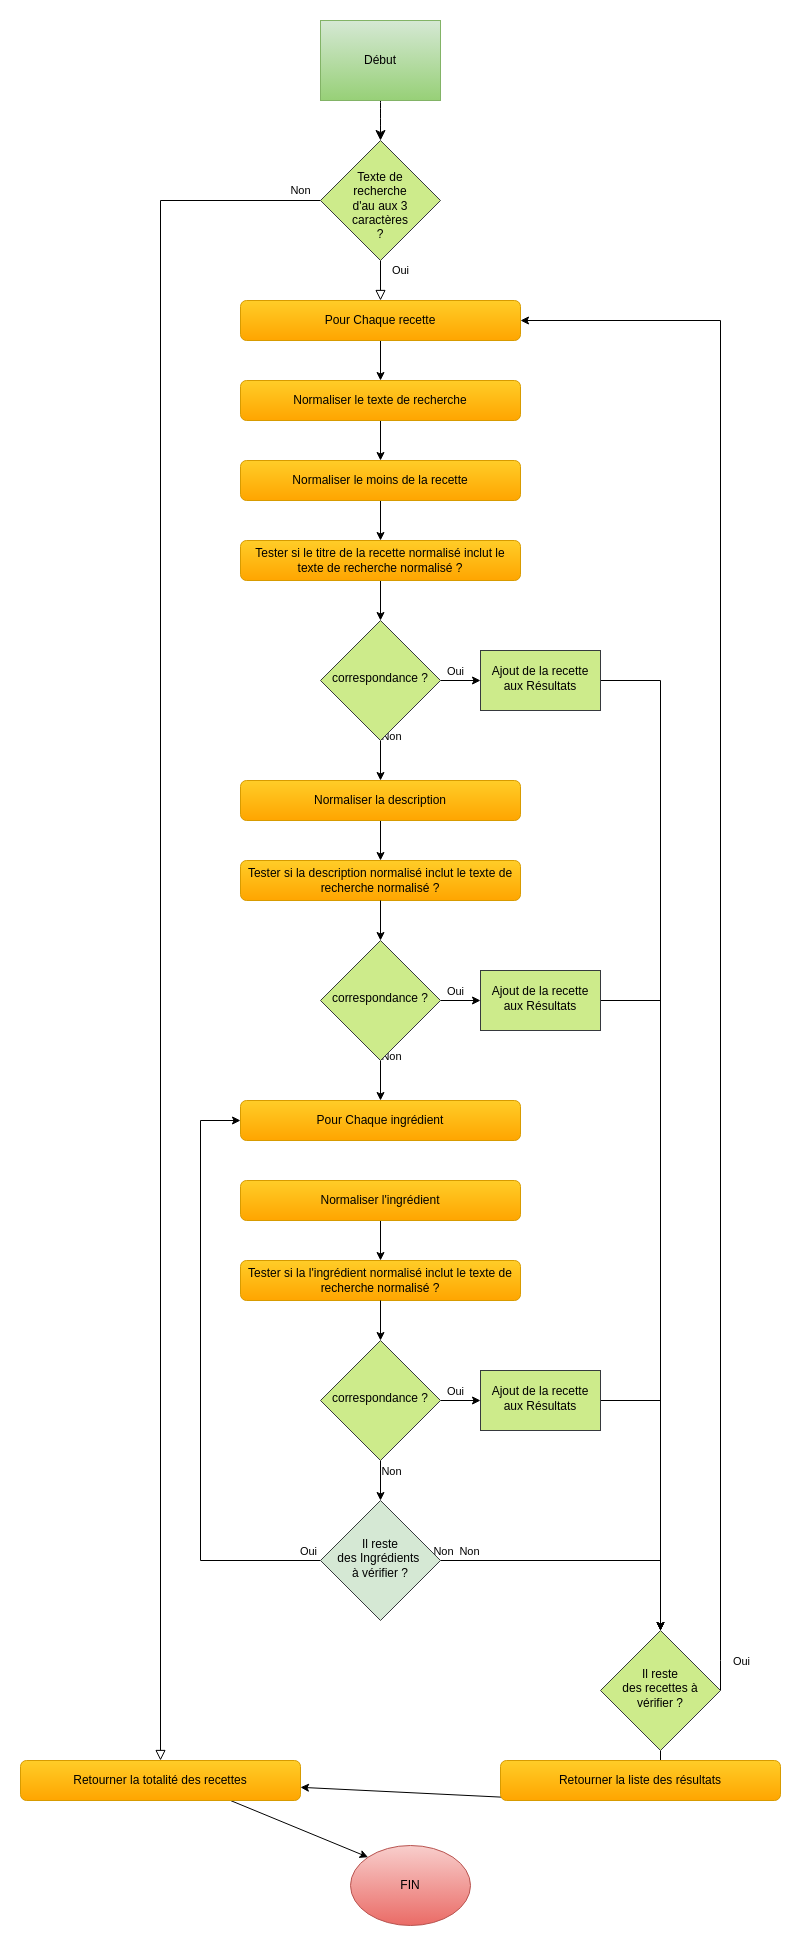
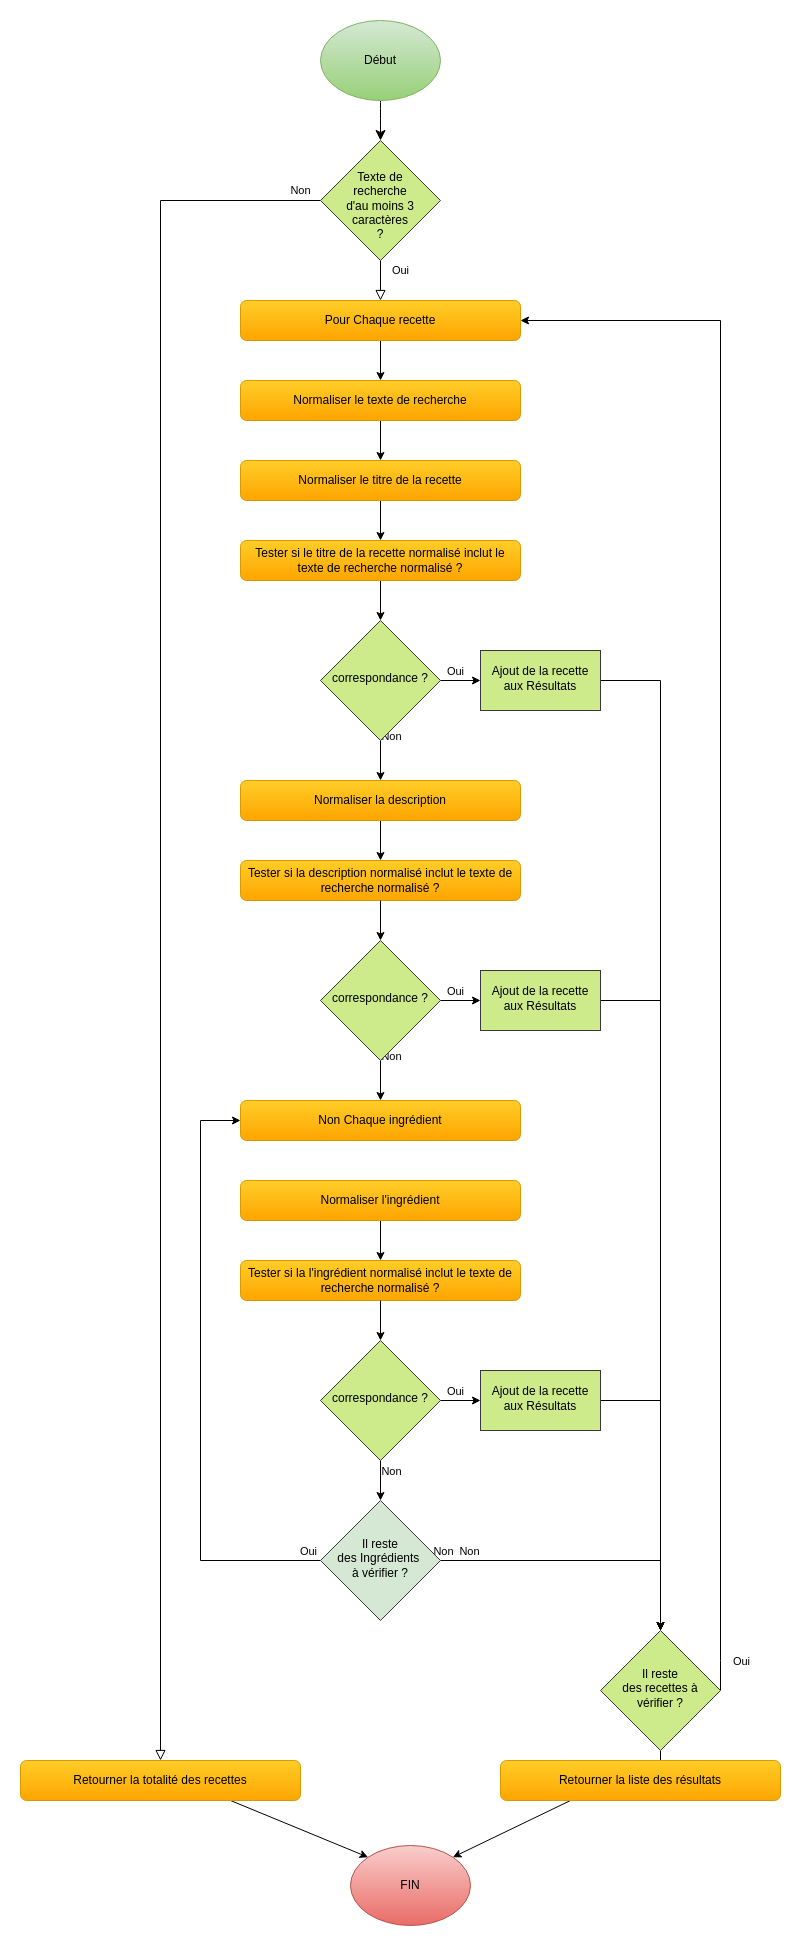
  <mxCell id="0" />
  <mxCell id="1" parent="0" />
  <mxCell id="2" value="Oui" style="rounded=0;html=1;jettySize=auto;orthogonalLoop=1;fontSize=11;endArrow=block;endFill=0;endSize=8;strokeWidth=1;shadow=0;labelBackgroundColor=none;edgeStyle=orthogonalEdgeStyle;entryX=0.5;entryY=0;entryDx=0;entryDy=0;" parent="1" source="4" target="6" edge="1"><mxGeometry x="-0.5" y="20" relative="1" as="geometry"><mxPoint as="offset" /><mxPoint x="380" y="350" as="targetPoint" /></mxGeometry></mxCell>
  <mxCell id="3" value="Non" style="edgeStyle=orthogonalEdgeStyle;rounded=0;html=1;jettySize=auto;orthogonalLoop=1;fontSize=11;endArrow=block;endFill=0;endSize=8;strokeWidth=1;shadow=0;labelBackgroundColor=none;exitX=0;exitY=0.5;exitDx=0;exitDy=0;entryX=0.5;entryY=0;entryDx=0;entryDy=0;" parent="1" source="4" target="60" edge="1"><mxGeometry x="-0.977" y="-10" relative="1" as="geometry"><mxPoint as="offset" /><mxPoint x="440" y="250" as="sourcePoint" /><mxPoint x="120" y="1741" as="targetPoint" /><Array as="points"><mxPoint x="160" y="200" /></Array></mxGeometry></mxCell>
- <mxCell id="4" value="&lt;div&gt;&lt;br&gt;&lt;/div&gt;&lt;div&gt;Texte de&lt;/div&gt;recherche&lt;br&gt;d'au aux 3 &lt;br&gt;caractères &lt;br&gt;?" style="rhombus;whiteSpace=wrap;html=1;shadow=0;fontFamily=Helvetica;fontSize=12;align=center;strokeWidth=1;spacing=6;spacingTop=-4;fillColor=#cdeb8b;strokeColor=#36393d;" parent="1" vertex="1"><mxGeometry x="320" y="140" width="120" height="120" as="geometry" /></mxCell>
+ <mxCell id="4" value="&lt;div&gt;&lt;br&gt;&lt;/div&gt;&lt;div&gt;Texte de&lt;/div&gt;recherche&lt;br&gt;d'au moins 3 &lt;br&gt;caractères &lt;br&gt;?" style="rhombus;whiteSpace=wrap;html=1;shadow=0;fontFamily=Helvetica;fontSize=12;align=center;strokeWidth=1;spacing=6;spacingTop=-4;fillColor=#cdeb8b;strokeColor=#36393d;" parent="1" vertex="1"><mxGeometry x="320" y="140" width="120" height="120" as="geometry" /></mxCell>
  <mxCell id="5" value="" style="edgeStyle=orthogonalEdgeStyle;rounded=0;orthogonalLoop=1;jettySize=auto;html=1;" edge="1" parent="1" source="6" target="11"><mxGeometry relative="1" as="geometry" /></mxCell>
  <mxCell id="6" value="Pour Chaque recette" style="rounded=1;whiteSpace=wrap;html=1;fontSize=12;glass=0;strokeWidth=1;shadow=0;fillColor=#ffcd28;gradientColor=#ffa500;strokeColor=#d79b00;" parent="1" vertex="1"><mxGeometry x="240" y="300" width="280" height="40" as="geometry" /></mxCell>
  <mxCell id="7" value="FIN" style="ellipse;whiteSpace=wrap;html=1;fillColor=#f8cecc;strokeColor=#b85450;gradientColor=#ea6b66;" parent="1" vertex="1"><mxGeometry x="350" y="1845" width="120" height="80" as="geometry" /></mxCell>
  <mxCell id="8" value="" style="edgeStyle=none;curved=1;rounded=0;orthogonalLoop=1;jettySize=auto;html=1;fontSize=12;startSize=8;endSize=8;entryX=0.5;entryY=0;entryDx=0;entryDy=0;" parent="1" source="9" target="4" edge="1"><mxGeometry relative="1" as="geometry"><mxPoint x="380" y="20" as="targetPoint" /></mxGeometry></mxCell>
- <mxCell id="9" value="Début" style="whiteSpace=wrap;html=1;fillColor=#d5e8d4;strokeColor=#82b366;gradientColor=#97d077;rounded=0;" parent="1" vertex="1"><mxGeometry x="320" y="20" width="120" height="80" as="geometry" /></mxCell>
+ <mxCell id="9" value="Début" style="ellipse;whiteSpace=wrap;html=1;fillColor=#d5e8d4;strokeColor=#82b366;gradientColor=#97d077;" parent="1" vertex="1"><mxGeometry x="320" y="20" width="120" height="80" as="geometry" /></mxCell>
  <mxCell id="10" value="" style="edgeStyle=orthogonalEdgeStyle;rounded=0;orthogonalLoop=1;jettySize=auto;html=1;" edge="1" parent="1" source="11" target="13"><mxGeometry relative="1" as="geometry" /></mxCell>
  <mxCell id="11" value="Normaliser le texte de recherche" style="rounded=1;whiteSpace=wrap;html=1;fontSize=12;glass=0;strokeWidth=1;shadow=0;fillColor=#ffcd28;gradientColor=#ffa500;strokeColor=#d79b00;" vertex="1" parent="1"><mxGeometry x="240" y="380" width="280" height="40" as="geometry" /></mxCell>
  <mxCell id="12" value="" style="edgeStyle=orthogonalEdgeStyle;rounded=0;orthogonalLoop=1;jettySize=auto;html=1;" edge="1" parent="1" source="13" target="24"><mxGeometry relative="1" as="geometry" /></mxCell>
- <mxCell id="13" value="Normaliser le moins de la recette" style="rounded=1;whiteSpace=wrap;html=1;fontSize=12;glass=0;strokeWidth=1;shadow=0;fillColor=#ffcd28;gradientColor=#ffa500;strokeColor=#d79b00;" vertex="1" parent="1"><mxGeometry x="240" y="460" width="280" height="40" as="geometry" /></mxCell>
+ <mxCell id="13" value="Normaliser le titre de la recette" style="rounded=1;whiteSpace=wrap;html=1;fontSize=12;glass=0;strokeWidth=1;shadow=0;fillColor=#ffcd28;gradientColor=#ffa500;strokeColor=#d79b00;" vertex="1" parent="1"><mxGeometry x="240" y="460" width="280" height="40" as="geometry" /></mxCell>
  <mxCell id="14" value="" style="edgeStyle=orthogonalEdgeStyle;rounded=0;orthogonalLoop=1;jettySize=auto;html=1;" edge="1" parent="1" source="18" target="20"><mxGeometry relative="1" as="geometry" /></mxCell>
  <mxCell id="15" value="Oui" style="edgeLabel;html=1;align=center;verticalAlign=middle;resizable=0;points=[];" vertex="1" connectable="0" parent="14"><mxGeometry x="-0.325" y="-4" relative="1" as="geometry"><mxPoint y="-14" as="offset" /></mxGeometry></mxCell>
  <mxCell id="16" value="" style="edgeStyle=orthogonalEdgeStyle;rounded=0;orthogonalLoop=1;jettySize=auto;html=1;" edge="1" parent="1" source="18" target="22"><mxGeometry relative="1" as="geometry" /></mxCell>
  <mxCell id="17" value="Non" style="edgeLabel;html=1;align=center;verticalAlign=middle;resizable=0;points=[];" vertex="1" connectable="0" parent="16"><mxGeometry x="-0.16" y="1" relative="1" as="geometry"><mxPoint x="9" y="-22" as="offset" /></mxGeometry></mxCell>
  <mxCell id="18" value="correspondance ?" style="rhombus;whiteSpace=wrap;html=1;shadow=0;fontFamily=Helvetica;fontSize=12;align=center;strokeWidth=1;spacing=6;spacingTop=-4;fillColor=#cdeb8b;strokeColor=#36393d;" vertex="1" parent="1"><mxGeometry x="320" y="620" width="120" height="120" as="geometry" /></mxCell>
  <mxCell id="19" value="" style="edgeStyle=orthogonalEdgeStyle;rounded=0;orthogonalLoop=1;jettySize=auto;html=1;entryX=0.5;entryY=0;entryDx=0;entryDy=0;exitX=1;exitY=0.5;exitDx=0;exitDy=0;" edge="1" parent="1" source="20" target="38"><mxGeometry relative="1" as="geometry"><mxPoint x="720" y="680" as="targetPoint" /></mxGeometry></mxCell>
  <mxCell id="20" value="&lt;div&gt;Ajout de la recette aux Résultats&lt;/div&gt;" style="whiteSpace=wrap;html=1;fillColor=#cdeb8b;strokeColor=#36393d;shadow=0;strokeWidth=1;spacing=6;spacingTop=-4;" vertex="1" parent="1"><mxGeometry x="480" y="650" width="120" height="60" as="geometry" /></mxCell>
  <mxCell id="21" value="" style="edgeStyle=orthogonalEdgeStyle;rounded=0;orthogonalLoop=1;jettySize=auto;html=1;" edge="1" parent="1" source="22" target="25"><mxGeometry relative="1" as="geometry" /></mxCell>
  <mxCell id="22" value="Normaliser la description" style="rounded=1;whiteSpace=wrap;html=1;fontSize=12;glass=0;strokeWidth=1;shadow=0;fillColor=#ffcd28;gradientColor=#ffa500;strokeColor=#d79b00;" vertex="1" parent="1"><mxGeometry x="240" y="780" width="280" height="40" as="geometry" /></mxCell>
  <mxCell id="23" value="" style="edgeStyle=orthogonalEdgeStyle;rounded=0;orthogonalLoop=1;jettySize=auto;html=1;" edge="1" parent="1" source="24" target="18"><mxGeometry relative="1" as="geometry" /></mxCell>
  <mxCell id="24" value="Tester si le titre de la recette normalisé inclut le texte de recherche normalisé ?" style="rounded=1;whiteSpace=wrap;html=1;fontSize=12;glass=0;strokeWidth=1;shadow=0;fillColor=#ffcd28;gradientColor=#ffa500;strokeColor=#d79b00;" vertex="1" parent="1"><mxGeometry x="240" y="540" width="280" height="40" as="geometry" /></mxCell>
  <mxCell id="25" value="Tester si la description normalisé inclut le texte de recherche normalisé ?" style="rounded=1;whiteSpace=wrap;html=1;fontSize=12;glass=0;strokeWidth=1;shadow=0;fillColor=#ffcd28;gradientColor=#ffa500;strokeColor=#d79b00;" vertex="1" parent="1"><mxGeometry x="240" y="860" width="280" height="40" as="geometry" /></mxCell>
  <mxCell id="26" value="" style="edgeStyle=orthogonalEdgeStyle;rounded=0;orthogonalLoop=1;jettySize=auto;html=1;" edge="1" parent="1" source="30" target="32"><mxGeometry relative="1" as="geometry" /></mxCell>
  <mxCell id="27" value="Oui" style="edgeLabel;html=1;align=center;verticalAlign=middle;resizable=0;points=[];" vertex="1" connectable="0" parent="26"><mxGeometry x="-0.325" y="-4" relative="1" as="geometry"><mxPoint y="-14" as="offset" /></mxGeometry></mxCell>
  <mxCell id="28" value="" style="edgeStyle=orthogonalEdgeStyle;rounded=0;orthogonalLoop=1;jettySize=auto;html=1;entryX=0.5;entryY=0;entryDx=0;entryDy=0;" edge="1" parent="1" source="30" target="39"><mxGeometry relative="1" as="geometry"><mxPoint x="380" y="1100" as="targetPoint" /></mxGeometry></mxCell>
  <mxCell id="29" value="Non" style="edgeLabel;html=1;align=center;verticalAlign=middle;resizable=0;points=[];" vertex="1" connectable="0" parent="28"><mxGeometry x="-0.16" y="1" relative="1" as="geometry"><mxPoint x="9" y="-22" as="offset" /></mxGeometry></mxCell>
  <mxCell id="30" value="correspondance ?" style="rhombus;whiteSpace=wrap;html=1;shadow=0;fontFamily=Helvetica;fontSize=12;align=center;strokeWidth=1;spacing=6;spacingTop=-4;fillColor=#cdeb8b;strokeColor=#36393d;" vertex="1" parent="1"><mxGeometry x="320" y="940" width="120" height="120" as="geometry" /></mxCell>
  <mxCell id="31" value="" style="edgeStyle=orthogonalEdgeStyle;rounded=0;orthogonalLoop=1;jettySize=auto;html=1;entryX=0.5;entryY=0;entryDx=0;entryDy=0;exitX=1;exitY=0.5;exitDx=0;exitDy=0;" edge="1" parent="1" source="32" target="38"><mxGeometry relative="1" as="geometry"><mxPoint x="720" y="1000" as="targetPoint" /></mxGeometry></mxCell>
  <mxCell id="32" value="&lt;div&gt;Ajout de la recette aux Résultats&lt;/div&gt;" style="whiteSpace=wrap;html=1;fillColor=#cdeb8b;strokeColor=#36393d;shadow=0;strokeWidth=1;spacing=6;spacingTop=-4;" vertex="1" parent="1"><mxGeometry x="480" y="970" width="120" height="60" as="geometry" /></mxCell>
  <mxCell id="33" value="" style="edgeStyle=orthogonalEdgeStyle;rounded=0;orthogonalLoop=1;jettySize=auto;html=1;exitX=0.5;exitY=1;exitDx=0;exitDy=0;" edge="1" parent="1" target="30" source="25"><mxGeometry relative="1" as="geometry"><mxPoint x="380" y="930" as="sourcePoint" /></mxGeometry></mxCell>
  <mxCell id="34" value="" style="edgeStyle=orthogonalEdgeStyle;rounded=0;orthogonalLoop=1;jettySize=auto;html=1;entryX=1;entryY=0.5;entryDx=0;entryDy=0;exitX=1;exitY=0.5;exitDx=0;exitDy=0;" edge="1" parent="1" source="38" target="6"><mxGeometry relative="1" as="geometry"><mxPoint x="580" y="1650" as="sourcePoint" /><mxPoint x="400" y="320" as="targetPoint" /><Array as="points"><mxPoint x="720" y="1660" /><mxPoint x="720" y="320" /></Array></mxGeometry></mxCell>
  <mxCell id="35" value="Oui" style="edgeLabel;html=1;align=center;verticalAlign=middle;resizable=0;points=[];" vertex="1" connectable="0" parent="34"><mxGeometry x="-0.953" y="3" relative="1" as="geometry"><mxPoint x="23" y="7" as="offset" /></mxGeometry></mxCell>
  <mxCell id="36" value="" style="edgeStyle=orthogonalEdgeStyle;rounded=0;orthogonalLoop=1;jettySize=auto;html=1;entryX=0.5;entryY=0;entryDx=0;entryDy=0;" edge="1" parent="1" source="38" target="58"><mxGeometry relative="1" as="geometry"><mxPoint x="730" y="1790" as="targetPoint" /></mxGeometry></mxCell>
  <mxCell id="37" value="Non" style="edgeLabel;html=1;align=center;verticalAlign=middle;resizable=0;points=[];" vertex="1" connectable="0" parent="36"><mxGeometry x="-0.056" y="-1" relative="1" as="geometry"><mxPoint x="19" y="-6" as="offset" /></mxGeometry></mxCell>
  <mxCell id="38" value="Il reste &lt;br&gt;des recettes à vérifier ?" style="rhombus;whiteSpace=wrap;html=1;shadow=0;fontFamily=Helvetica;fontSize=12;align=center;strokeWidth=1;spacing=6;spacingTop=-4;fillColor=#cdeb8b;strokeColor=#36393d;" vertex="1" parent="1"><mxGeometry x="600" y="1630" width="120" height="120" as="geometry" /></mxCell>
- <mxCell id="39" value="Pour Chaque ingrédient" style="rounded=1;whiteSpace=wrap;html=1;fontSize=12;glass=0;strokeWidth=1;shadow=0;fillColor=#ffcd28;gradientColor=#ffa500;strokeColor=#d79b00;" vertex="1" parent="1"><mxGeometry x="240" y="1100" width="280" height="40" as="geometry" /></mxCell>
+ <mxCell id="39" value="Non Chaque ingrédient" style="rounded=1;whiteSpace=wrap;html=1;fontSize=12;glass=0;strokeWidth=1;shadow=0;fillColor=#ffcd28;gradientColor=#ffa500;strokeColor=#d79b00;" vertex="1" parent="1"><mxGeometry x="240" y="1100" width="280" height="40" as="geometry" /></mxCell>
  <mxCell id="40" value="" style="edgeStyle=orthogonalEdgeStyle;rounded=0;orthogonalLoop=1;jettySize=auto;html=1;" edge="1" parent="1" source="41" target="42"><mxGeometry relative="1" as="geometry" /></mxCell>
  <mxCell id="41" value="Normaliser l'ingrédient" style="rounded=1;whiteSpace=wrap;html=1;fontSize=12;glass=0;strokeWidth=1;shadow=0;fillColor=#ffcd28;gradientColor=#ffa500;strokeColor=#d79b00;" vertex="1" parent="1"><mxGeometry x="240" y="1180" width="280" height="40" as="geometry" /></mxCell>
  <mxCell id="42" value="Tester si la l'ingrédient normalisé inclut le texte de recherche normalisé ?" style="rounded=1;whiteSpace=wrap;html=1;fontSize=12;glass=0;strokeWidth=1;shadow=0;fillColor=#ffcd28;gradientColor=#ffa500;strokeColor=#d79b00;" vertex="1" parent="1"><mxGeometry x="240" y="1260" width="280" height="40" as="geometry" /></mxCell>
  <mxCell id="43" value="" style="edgeStyle=orthogonalEdgeStyle;rounded=0;orthogonalLoop=1;jettySize=auto;html=1;" edge="1" parent="1" source="47" target="49"><mxGeometry relative="1" as="geometry" /></mxCell>
  <mxCell id="44" value="Oui" style="edgeLabel;html=1;align=center;verticalAlign=middle;resizable=0;points=[];" vertex="1" connectable="0" parent="43"><mxGeometry x="-0.325" y="-4" relative="1" as="geometry"><mxPoint y="-14" as="offset" /></mxGeometry></mxCell>
  <mxCell id="45" value="" style="edgeStyle=orthogonalEdgeStyle;rounded=0;orthogonalLoop=1;jettySize=auto;html=1;entryX=0.5;entryY=0;entryDx=0;entryDy=0;" edge="1" parent="1" source="47" target="56"><mxGeometry relative="1" as="geometry"><mxPoint x="380" y="1500" as="targetPoint" /></mxGeometry></mxCell>
  <mxCell id="46" value="Non" style="edgeLabel;html=1;align=center;verticalAlign=middle;resizable=0;points=[];" vertex="1" connectable="0" parent="45"><mxGeometry x="-0.16" y="1" relative="1" as="geometry"><mxPoint x="9" y="-7" as="offset" /></mxGeometry></mxCell>
  <mxCell id="47" value="correspondance ?" style="rhombus;whiteSpace=wrap;html=1;shadow=0;fontFamily=Helvetica;fontSize=12;align=center;strokeWidth=1;spacing=6;spacingTop=-4;fillColor=#cdeb8b;strokeColor=#36393d;" vertex="1" parent="1"><mxGeometry x="320" y="1340" width="120" height="120" as="geometry" /></mxCell>
  <mxCell id="48" value="" style="edgeStyle=orthogonalEdgeStyle;rounded=0;orthogonalLoop=1;jettySize=auto;html=1;entryX=0.5;entryY=0;entryDx=0;entryDy=0;exitX=1;exitY=0.5;exitDx=0;exitDy=0;" edge="1" parent="1" source="49" target="38"><mxGeometry relative="1" as="geometry"><mxPoint x="720" y="1400" as="targetPoint" /></mxGeometry></mxCell>
  <mxCell id="49" value="&lt;div&gt;Ajout de la recette aux Résultats&lt;/div&gt;" style="whiteSpace=wrap;html=1;fillColor=#cdeb8b;strokeColor=#36393d;shadow=0;strokeWidth=1;spacing=6;spacingTop=-4;" vertex="1" parent="1"><mxGeometry x="480" y="1370" width="120" height="60" as="geometry" /></mxCell>
  <mxCell id="50" value="" style="edgeStyle=orthogonalEdgeStyle;rounded=0;orthogonalLoop=1;jettySize=auto;html=1;exitX=0.5;exitY=1;exitDx=0;exitDy=0;" edge="1" parent="1" source="42" target="47"><mxGeometry relative="1" as="geometry"><mxPoint x="380" y="1330" as="sourcePoint" /></mxGeometry></mxCell>
  <mxCell id="51" value="" style="edgeStyle=orthogonalEdgeStyle;rounded=0;orthogonalLoop=1;jettySize=auto;html=1;entryX=0;entryY=0.5;entryDx=0;entryDy=0;" edge="1" parent="1" source="56" target="39"><mxGeometry relative="1" as="geometry"><mxPoint x="240" y="1560" as="targetPoint" /><Array as="points"><mxPoint x="200" y="1560" /><mxPoint x="200" y="1120" /></Array></mxGeometry></mxCell>
  <mxCell id="52" value="Oui" style="edgeLabel;html=1;align=center;verticalAlign=middle;resizable=0;points=[];" vertex="1" connectable="0" parent="51"><mxGeometry x="-0.832" relative="1" as="geometry"><mxPoint x="37" y="-10" as="offset" /></mxGeometry></mxCell>
  <mxCell id="53" value="" style="edgeStyle=orthogonalEdgeStyle;rounded=0;orthogonalLoop=1;jettySize=auto;html=1;entryX=0.5;entryY=0;entryDx=0;entryDy=0;" edge="1" parent="1" source="56" target="38"><mxGeometry relative="1" as="geometry"><mxPoint x="520" y="1560" as="targetPoint" /></mxGeometry></mxCell>
  <mxCell id="54" value="Non" style="edgeLabel;html=1;align=center;verticalAlign=middle;resizable=0;points=[];" vertex="1" connectable="0" parent="53"><mxGeometry x="-0.18" y="1" relative="1" as="geometry"><mxPoint x="-117" y="-9" as="offset" /></mxGeometry></mxCell>
  <mxCell id="55" value="Non" style="edgeLabel;html=1;align=center;verticalAlign=middle;resizable=0;points=[];" vertex="1" connectable="0" parent="53"><mxGeometry x="-0.45" y="1" relative="1" as="geometry"><mxPoint x="-52" y="-9" as="offset" /></mxGeometry></mxCell>
  <mxCell id="56" value="Il reste &lt;br&gt;&lt;div&gt;des Ingrédients&amp;nbsp;&lt;/div&gt;&lt;div&gt;à vérifier ?&lt;/div&gt;" style="rhombus;whiteSpace=wrap;html=1;shadow=0;fontFamily=Helvetica;fontSize=12;align=center;strokeWidth=1;spacing=6;spacingTop=-4;fillColor=#d5e8d4;strokeColor=#36393d;" vertex="1" parent="1"><mxGeometry x="320" y="1500" width="120" height="120" as="geometry" /></mxCell>
- <mxCell id="57" value="" style="rounded=0;orthogonalLoop=1;jettySize=auto;html=1;exitX=0.25;exitY=1;exitDx=0;exitDy=0;" edge="1" parent="1" source="58" target="60"><mxGeometry relative="1" as="geometry" /></mxCell>
+ <mxCell id="57" value="" style="rounded=0;orthogonalLoop=1;jettySize=auto;html=1;exitX=0.25;exitY=1;exitDx=0;exitDy=0;entryX=1;entryY=0;entryDx=0;entryDy=0;" edge="1" parent="1" source="58" target="7"><mxGeometry relative="1" as="geometry" /></mxCell>
  <mxCell id="58" value="Retourner la liste des résultats" style="rounded=1;whiteSpace=wrap;html=1;fontSize=12;glass=0;strokeWidth=1;shadow=0;fillColor=#ffcd28;gradientColor=#ffa500;strokeColor=#d79b00;" vertex="1" parent="1"><mxGeometry x="500" y="1760" width="280" height="40" as="geometry" /></mxCell>
  <mxCell id="59" value="" style="rounded=0;orthogonalLoop=1;jettySize=auto;html=1;entryX=0;entryY=0;entryDx=0;entryDy=0;exitX=0.75;exitY=1;exitDx=0;exitDy=0;" edge="1" parent="1" source="60" target="7"><mxGeometry relative="1" as="geometry"><mxPoint x="420" y="1780" as="targetPoint" /></mxGeometry></mxCell>
  <mxCell id="60" value="Retourner la totalité des recettes" style="rounded=1;whiteSpace=wrap;html=1;fontSize=12;glass=0;strokeWidth=1;shadow=0;fillColor=#ffcd28;gradientColor=#ffa500;strokeColor=#d79b00;" vertex="1" parent="1"><mxGeometry x="20" y="1760" width="280" height="40" as="geometry" /></mxCell>
